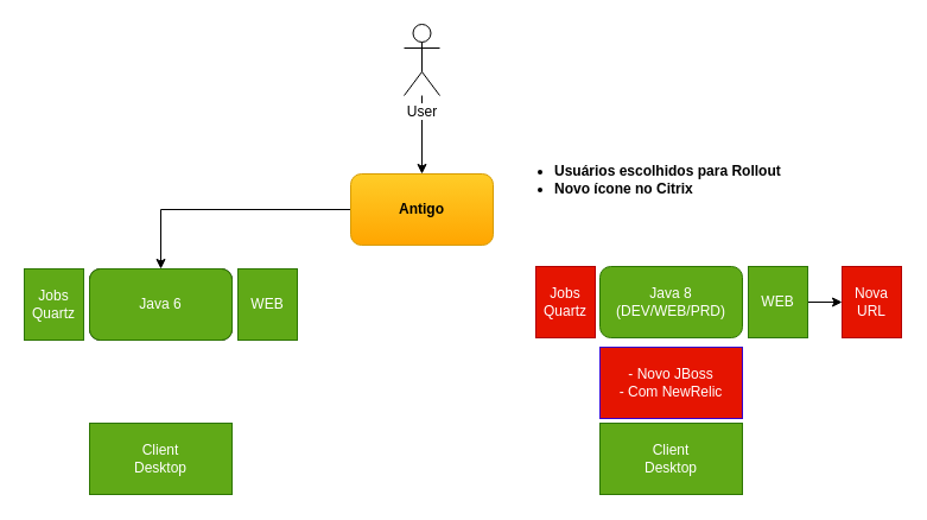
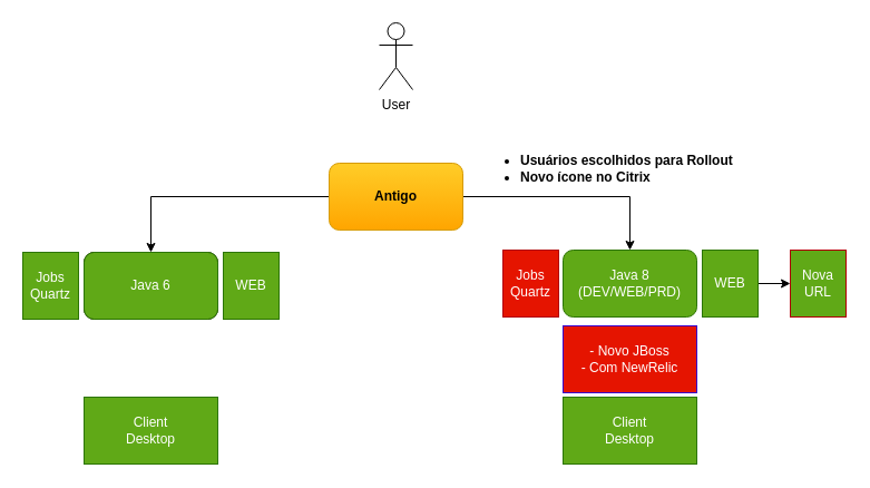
  <mxCell id="0" />
  <mxCell id="1" parent="0" />
  <mxCell id="2" style="edgeStyle=orthogonalEdgeStyle;rounded=0;orthogonalLoop=1;jettySize=auto;html=1;entryX=0.5;entryY=0;entryDx=0;entryDy=0;" parent="1" source="4" target="5" edge="1"><mxGeometry relative="1" as="geometry" /></mxCell>
+ <mxCell id="3" style="edgeStyle=orthogonalEdgeStyle;rounded=0;orthogonalLoop=1;jettySize=auto;html=1;entryX=0.5;entryY=0;entryDx=0;entryDy=0;" parent="1" source="4" target="6" edge="1"><mxGeometry relative="1" as="geometry" /></mxCell>
  <mxCell id="4" value="Antigo" style="rounded=1;whiteSpace=wrap;html=1;gradientColor=#ffa500;fillColor=#ffcd28;strokeColor=#d79b00;fontStyle=1" parent="1" vertex="1"><mxGeometry x="295" y="146" width="120" height="60" as="geometry" /></mxCell>
  <mxCell id="5" value="Java 6" style="rounded=1;whiteSpace=wrap;html=1;" parent="1" vertex="1"><mxGeometry x="75" y="226" width="120" height="60" as="geometry" /></mxCell>
  <mxCell id="6" value="Java 8&lt;br&gt;(DEV/WEB/PRD)" style="rounded=1;whiteSpace=wrap;html=1;fillColor=#60a917;strokeColor=#2D7600;fontColor=#ffffff;" parent="1" vertex="1"><mxGeometry x="505" y="224" width="120" height="60" as="geometry" /></mxCell>
- <mxCell id="7" style="edgeStyle=orthogonalEdgeStyle;rounded=0;orthogonalLoop=1;jettySize=auto;html=1;entryX=0.5;entryY=0;entryDx=0;entryDy=0;" parent="1" source="8" target="4" edge="1"><mxGeometry relative="1" as="geometry" /></mxCell>
  <mxCell id="8" value="User" style="shape=umlActor;verticalLabelPosition=bottom;labelBackgroundColor=#ffffff;verticalAlign=top;html=1;outlineConnect=0;" parent="1" vertex="1"><mxGeometry x="340" y="20" width="30" height="60" as="geometry" /></mxCell>
  <mxCell id="9" value="- Novo JBoss&lt;br&gt;- Com NewRelic" style="rounded=0;whiteSpace=wrap;html=1;fillColor=#e51400;strokeColor=#3700CC;fontColor=#ffffff;" parent="1" vertex="1"><mxGeometry x="505" y="292" width="120" height="60" as="geometry" /></mxCell>
  <mxCell id="10" value="&lt;ul&gt;&lt;li&gt;Usuários escolhidos para Rollout&lt;/li&gt;&lt;li&gt;Novo ícone no Citrix&lt;/li&gt;&lt;/ul&gt;" style="text;html=1;strokeColor=none;fillColor=none;align=left;verticalAlign=middle;whiteSpace=wrap;rounded=0;fontStyle=1" parent="1" vertex="1"><mxGeometry x="425" y="136" width="250" height="30" as="geometry" /></mxCell>
  <mxCell id="11" value="Client&lt;br&gt;Desktop" style="rounded=0;whiteSpace=wrap;html=1;fillColor=#60a917;strokeColor=#2D7600;fontColor=#ffffff;" parent="1" vertex="1"><mxGeometry x="75" y="356" width="120" height="60" as="geometry" /></mxCell>
  <mxCell id="12" value="Jobs&lt;br&gt;Quartz" style="rounded=0;whiteSpace=wrap;html=1;fillColor=#60a917;strokeColor=#2D7600;fontColor=#ffffff;" parent="1" vertex="1"><mxGeometry x="20" y="226" width="50" height="60" as="geometry" /></mxCell>
  <mxCell id="13" value="WEB" style="rounded=0;whiteSpace=wrap;html=1;fillColor=#60a917;strokeColor=#2D7600;fontColor=#ffffff;" parent="1" vertex="1"><mxGeometry x="200" y="226" width="50" height="60" as="geometry" /></mxCell>
  <mxCell id="14" value="Java 6" style="rounded=1;whiteSpace=wrap;html=1;fillColor=#60a917;strokeColor=#2D7600;fontColor=#ffffff;" parent="1" vertex="1"><mxGeometry x="75" y="226" width="120" height="60" as="geometry" /></mxCell>
  <mxCell id="15" value="Jobs&lt;br&gt;Quartz" style="rounded=0;whiteSpace=wrap;html=1;fillColor=#e51400;strokeColor=#B20000;fontColor=#ffffff;" parent="1" vertex="1"><mxGeometry x="451" y="224" width="50" height="60" as="geometry" /></mxCell>
  <mxCell id="16" value="" style="edgeStyle=orthogonalEdgeStyle;rounded=0;orthogonalLoop=1;jettySize=auto;html=1;" parent="1" source="17" target="18" edge="1"><mxGeometry relative="1" as="geometry" /></mxCell>
  <mxCell id="17" value="WEB" style="rounded=0;whiteSpace=wrap;html=1;fillColor=#60a917;strokeColor=#2D7600;fontColor=#ffffff;" parent="1" vertex="1"><mxGeometry x="630" y="224" width="50" height="60" as="geometry" /></mxCell>
- <mxCell id="18" value="Nova&lt;br&gt;URL" style="rounded=0;whiteSpace=wrap;html=1;fillColor=#e51400;strokeColor=#B20000;fontColor=#ffffff;" parent="1" vertex="1"><mxGeometry x="709" y="224" width="50" height="60" as="geometry" /></mxCell>
+ <mxCell id="18" value="Nova&lt;br&gt;URL" style="rounded=0;whiteSpace=wrap;html=1;fillColor=#60a917;strokeColor=#B20000;fontColor=#ffffff;" parent="1" vertex="1"><mxGeometry x="709" y="224" width="50" height="60" as="geometry" /></mxCell>
  <mxCell id="19" value="Client&lt;br&gt;Desktop" style="rounded=0;whiteSpace=wrap;html=1;fillColor=#60a917;strokeColor=#2D7600;fontColor=#ffffff;" parent="1" vertex="1"><mxGeometry x="505" y="356" width="120" height="60" as="geometry" /></mxCell>
